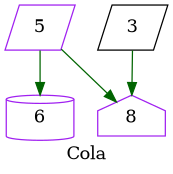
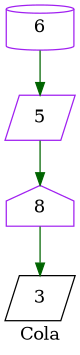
  digraph {
    label=Cola
    node [color=purple shape=parallelogram]
    edge [color=darkgreen]
    n1 [label=6 shape=cylinder]
    n2 [label=5]
    n3 [label=8 shape=house]
    n4 [color=black label=3]
-   n2 -> n1
+   n1 -> n2
    n2 -> n3
-   n4 -> n3
+   n3 -> n4
  }
